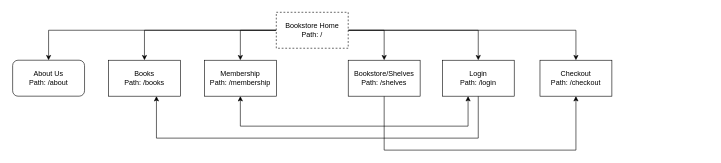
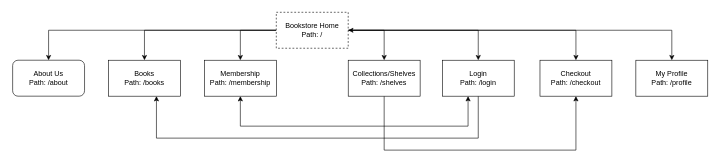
  <mxCell id="0" />
  <mxCell id="1" parent="0" />
  <mxCell id="2" value="" style="edgeStyle=orthogonalEdgeStyle;rounded=0;orthogonalLoop=1;jettySize=auto;html=1;" edge="1" parent="1" source="9" target="19"><mxGeometry relative="1" as="geometry" /></mxCell>
  <mxCell id="3" value="" style="edgeStyle=orthogonalEdgeStyle;rounded=0;orthogonalLoop=1;jettySize=auto;html=1;" edge="1" parent="1" source="9" target="18"><mxGeometry relative="1" as="geometry" /></mxCell>
  <mxCell id="4" value="" style="edgeStyle=orthogonalEdgeStyle;rounded=0;orthogonalLoop=1;jettySize=auto;html=1;" edge="1" parent="1" source="9" target="17"><mxGeometry relative="1" as="geometry"><Array as="points"><mxPoint x="400" y="50" /></Array></mxGeometry></mxCell>
  <mxCell id="5" value="" style="edgeStyle=orthogonalEdgeStyle;rounded=0;orthogonalLoop=1;jettySize=auto;html=1;" edge="1" parent="1" source="9" target="15"><mxGeometry relative="1" as="geometry"><Array as="points"><mxPoint x="797" y="50" /></Array></mxGeometry></mxCell>
  <mxCell id="6" value="" style="edgeStyle=orthogonalEdgeStyle;rounded=0;orthogonalLoop=1;jettySize=auto;html=1;" edge="1" parent="1" source="9" target="13"><mxGeometry relative="1" as="geometry" /></mxCell>
  <mxCell id="7" value="" style="edgeStyle=orthogonalEdgeStyle;rounded=0;orthogonalLoop=1;jettySize=auto;html=1;entryX=0.5;entryY=0;entryDx=0;entryDy=0;" edge="1" parent="1" source="9" target="12"><mxGeometry relative="1" as="geometry"><mxPoint x="520" y="160" as="targetPoint" /><Array as="points"><mxPoint x="640" y="50" /></Array></mxGeometry></mxCell>
+ <mxCell id="8" value="" style="edgeStyle=orthogonalEdgeStyle;rounded=0;orthogonalLoop=1;jettySize=auto;html=1;startArrow=classic;startFill=1;" edge="1" parent="1" source="9" target="10"><mxGeometry relative="1" as="geometry" /></mxCell>
  <mxCell id="9" value="Bookstore Home&lt;br&gt;Path: /" style="rounded=0;whiteSpace=wrap;html=1;dashed=1;" vertex="1" parent="1"><mxGeometry x="460" y="20" width="120" height="60" as="geometry" /></mxCell>
+ <mxCell id="10" value="My Profile&lt;br&gt;Path: /profile" style="rounded=0;whiteSpace=wrap;html=1;" vertex="1" parent="1"><mxGeometry x="1060" y="100" width="120" height="60" as="geometry" /></mxCell>
  <mxCell id="11" value="" style="edgeStyle=orthogonalEdgeStyle;rounded=0;orthogonalLoop=1;jettySize=auto;html=1;entryX=0.5;entryY=1;entryDx=0;entryDy=0;" edge="1" parent="1" source="12" target="13"><mxGeometry relative="1" as="geometry"><Array as="points"><mxPoint x="640" y="250" /><mxPoint x="960" y="250" /></Array></mxGeometry></mxCell>
- <mxCell id="12" value="Bookstore/Shelves&lt;br&gt;Path: /shelves" style="rounded=0;whiteSpace=wrap;html=1;" vertex="1" parent="1"><mxGeometry x="580" y="100" width="120" height="60" as="geometry" /></mxCell>
+ <mxCell id="12" value="Collections/Shelves&lt;br&gt;Path: /shelves" style="rounded=0;whiteSpace=wrap;html=1;" vertex="1" parent="1"><mxGeometry x="580" y="100" width="120" height="60" as="geometry" /></mxCell>
  <mxCell id="13" value="Checkout&lt;br&gt;Path: /checkout" style="rounded=0;whiteSpace=wrap;html=1;" vertex="1" parent="1"><mxGeometry x="900" y="100" width="120" height="60" as="geometry" /></mxCell>
  <mxCell id="14" value="" style="edgeStyle=orthogonalEdgeStyle;rounded=0;orthogonalLoop=1;jettySize=auto;html=1;" edge="1" parent="1" source="15" target="18"><mxGeometry relative="1" as="geometry"><mxPoint x="240" y="160" as="targetPoint" /><Array as="points"><mxPoint x="797" y="230" /><mxPoint x="260" y="230" /></Array></mxGeometry></mxCell>
  <mxCell id="15" value="Login&lt;br&gt;Path: /login" style="rounded=0;whiteSpace=wrap;html=1;" vertex="1" parent="1"><mxGeometry x="737" y="100" width="120" height="60" as="geometry" /></mxCell>
  <mxCell id="16" value="" style="edgeStyle=orthogonalEdgeStyle;rounded=0;orthogonalLoop=1;jettySize=auto;html=1;startArrow=classic;startFill=1;" edge="1" parent="1" source="17"><mxGeometry relative="1" as="geometry"><mxPoint x="780" y="160" as="targetPoint" /><Array as="points"><mxPoint x="400" y="210" /><mxPoint x="780" y="210" /><mxPoint x="780" y="160" /></Array></mxGeometry></mxCell>
  <mxCell id="17" value="Membership&lt;br&gt;Path: /membership" style="rounded=0;whiteSpace=wrap;html=1;" vertex="1" parent="1"><mxGeometry x="340" y="100" width="120" height="60" as="geometry" /></mxCell>
  <mxCell id="18" value="Books&lt;br&gt;Path: /books" style="rounded=0;whiteSpace=wrap;html=1;" vertex="1" parent="1"><mxGeometry x="180" y="100" width="120" height="60" as="geometry" /></mxCell>
  <mxCell id="19" value="About Us&lt;br&gt;Path: /about" style="whiteSpace=wrap;html=1;rounded=1;" vertex="1" parent="1"><mxGeometry x="20" y="100" width="120" height="60" as="geometry" /></mxCell>
